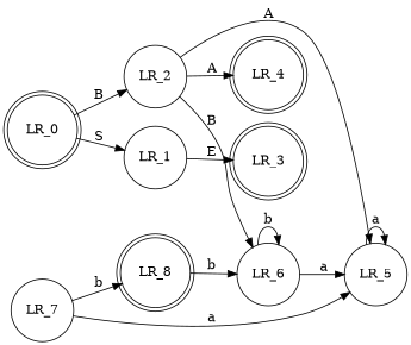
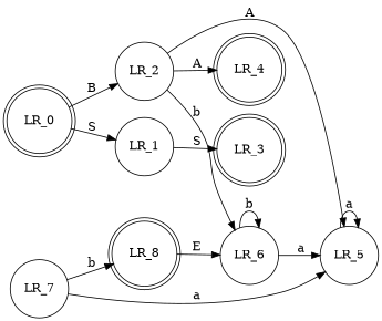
  digraph {
    initialstate=LR_0
    rankdir=LR
    node [shape=circle]
    LR_0 [shape=doublecircle]
    LR_2
    LR_1
    LR_6
    LR_5
    LR_4 [shape=doublecircle]
    LR_3 [shape=doublecircle]
    LR_8 [shape=doublecircle]
    LR_7
    LR_0 -> LR_2 [label=B]
    LR_0 -> LR_1 [label=S]
-   LR_2 -> LR_6 [label=B]
+   LR_2 -> LR_6 [label=b]
    LR_2 -> LR_5 [label=A]
    LR_2 -> LR_4 [label=A]
-   LR_1 -> LR_3 [label=E]
+   LR_1 -> LR_3 [label=S]
    LR_6 -> LR_6 [label=b]
    LR_6 -> LR_5 [label=a]
    LR_5 -> LR_5 [label=a]
-   LR_8 -> LR_6 [label=b]
+   LR_8 -> LR_6 [label=E]
    LR_7 -> LR_5 [label=a]
    LR_7 -> LR_8 [label=b]
  }
